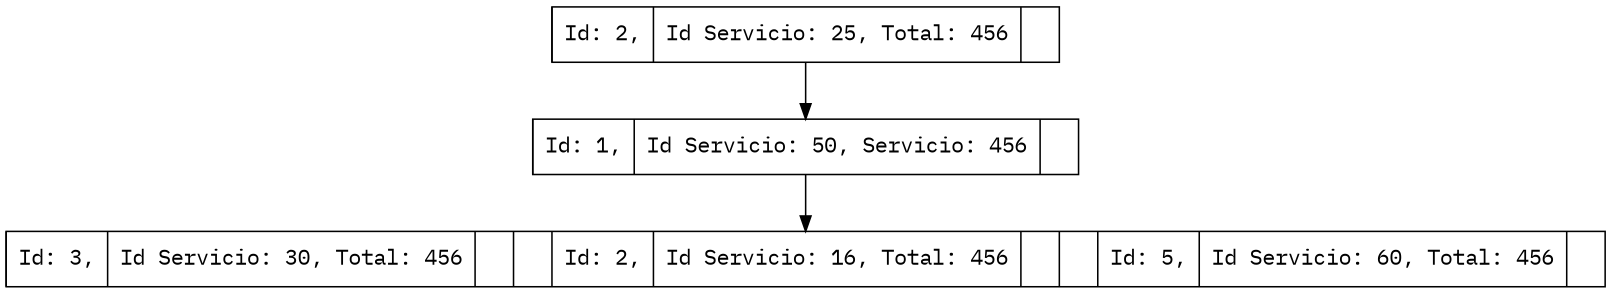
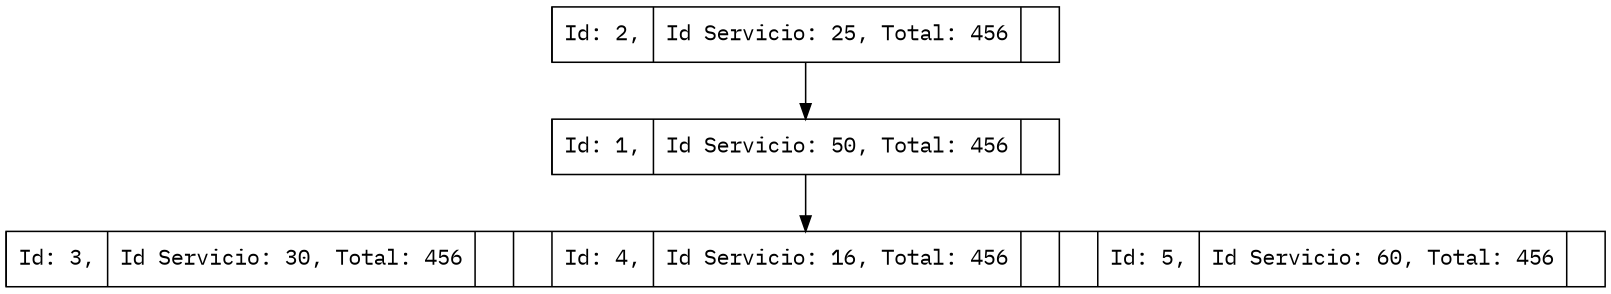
  digraph {
    fontname="IBM Plex Mono"
    node [fontname="IBM Plex Mono" shape=record]
    edge [fontname="IBM Plex Mono"]
    n1 [label="\n<f0> |Id: 2, |Id Servicio: 25, Total: 456|<f1>"]
-   n2 [label="\n<f0> |Id: 1, |Id Servicio: 50, Servicio: 456|<f1>"]
-   n3 [label="\n<f0> |Id: 3, |Id Servicio: 30, Total: 456||<f1> |Id: 2, |Id Servicio: 16, Total: 456||<f2> |Id: 5, |Id Servicio: 60, Total: 456|<f3>"]
+   n2 [label="\n<f0> |Id: 1, |Id Servicio: 50, Total: 456|<f1>"]
+   n3 [label="\n<f0> |Id: 3, |Id Servicio: 30, Total: 456||<f1> |Id: 4, |Id Servicio: 16, Total: 456||<f2> |Id: 5, |Id Servicio: 60, Total: 456|<f3>"]
    n1 -> n2
    n2 -> n3
  }
